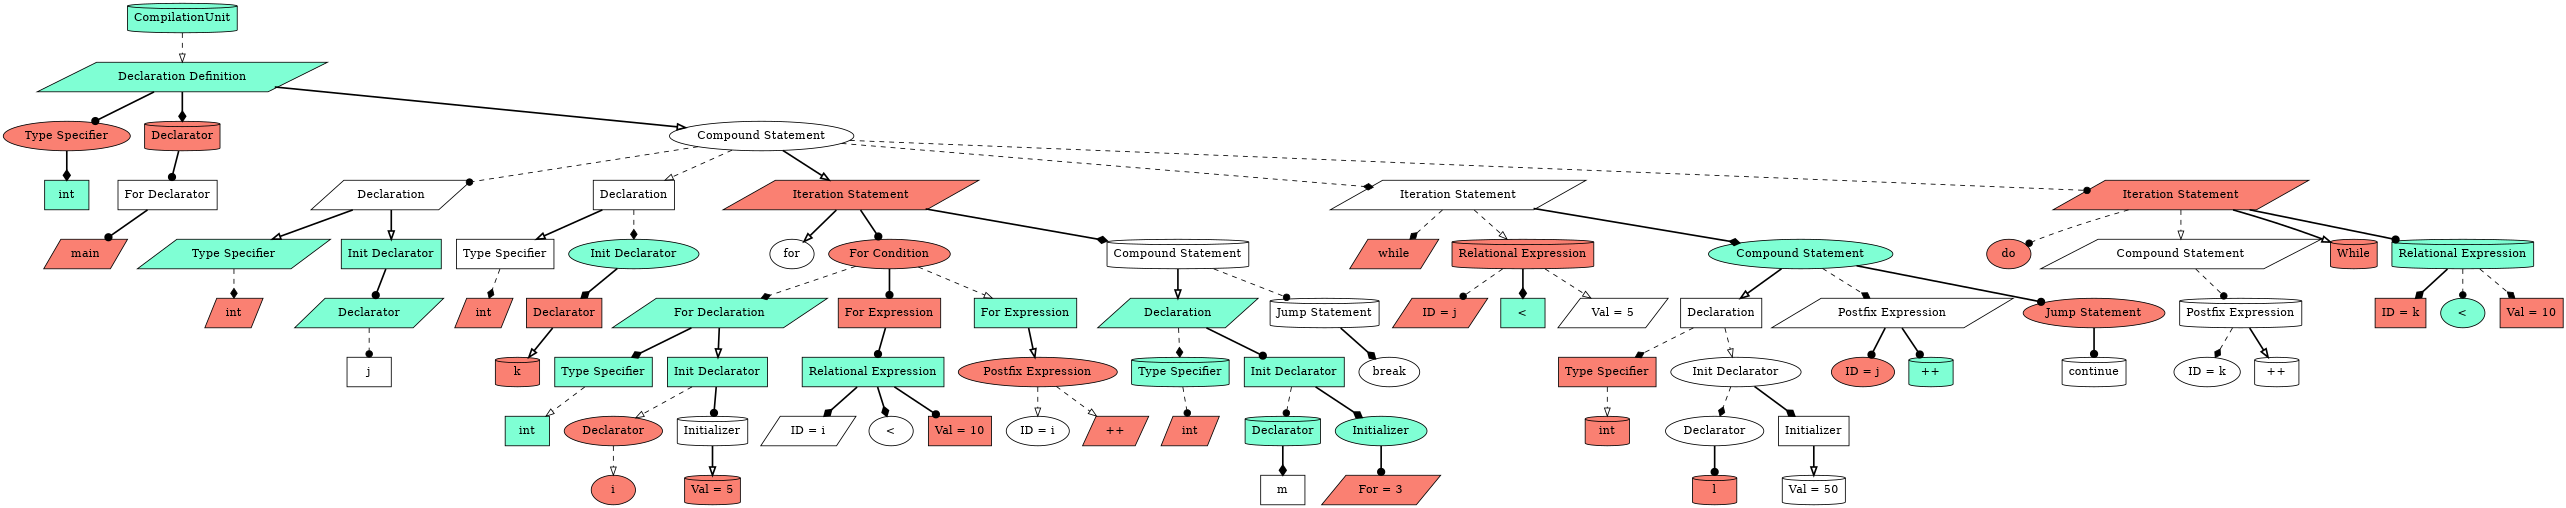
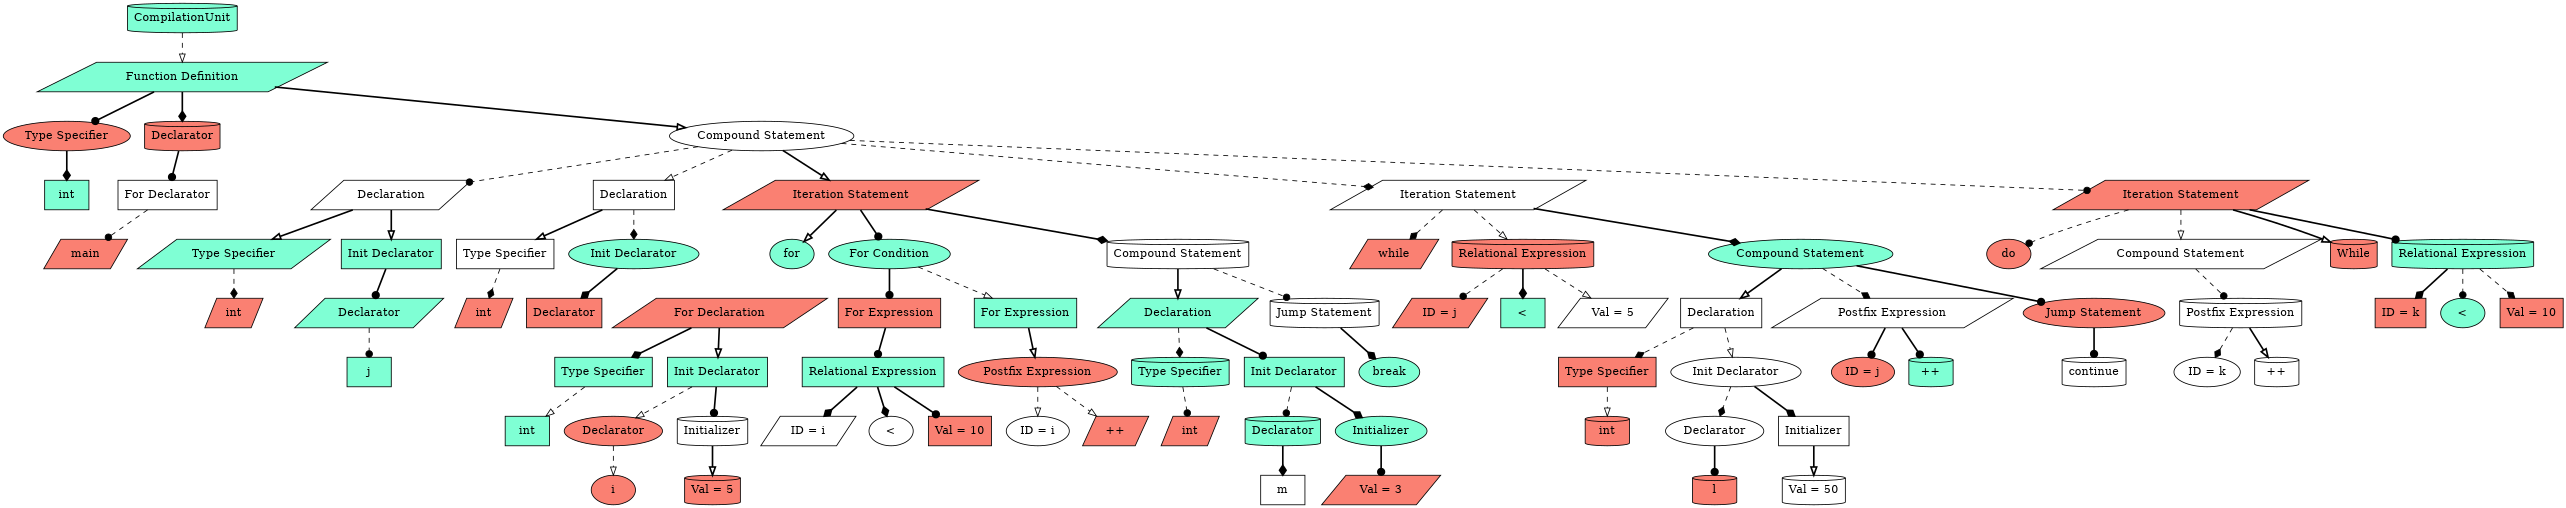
  digraph {
    node [fillcolor=salmon shape=box style=filled]
    edge [arrowhead=onormal style=bold]
    n1 [fillcolor=aquamarine label=CompilationUnit shape=cylinder]
-   n2 [fillcolor=aquamarine label="Declaration Definition" shape=parallelogram]
+   n2 [fillcolor=aquamarine label="Function Definition" shape=parallelogram]
    n3 [label="Type Specifier" shape=ellipse]
    n4 [label=Declarator shape=cylinder]
    n5 [fillcolor=white label="Compound Statement" shape=ellipse]
    n6 [fillcolor=aquamarine label=int]
    n7 [fillcolor=white label="For Declarator"]
    n8 [fillcolor=white label=Declaration shape=parallelogram]
    n9 [fillcolor=white label=Declaration]
    n10 [label="Iteration Statement" shape=parallelogram]
    n11 [fillcolor=white label="Iteration Statement" shape=parallelogram]
    n12 [label="Iteration Statement" shape=parallelogram]
    n13 [label=main shape=parallelogram]
    n14 [fillcolor=aquamarine label="Type Specifier" shape=parallelogram]
    n15 [fillcolor=aquamarine label="Init Declarator"]
    n16 [fillcolor=white label="Type Specifier"]
    n17 [fillcolor=aquamarine label="Init Declarator" shape=ellipse]
-   n18 [fillcolor=white label=for shape=ellipse]
-   n19 [label="For Condition" shape=ellipse]
+   n18 [fillcolor=aquamarine label=for shape=ellipse]
+   n19 [fillcolor=aquamarine label="For Condition" shape=ellipse]
    n20 [fillcolor=white label="Compound Statement" shape=cylinder]
    n21 [label=while shape=parallelogram]
    n22 [label="Relational Expression" shape=cylinder]
    n23 [fillcolor=aquamarine label="Compound Statement" shape=ellipse]
    n24 [label=do shape=ellipse]
    n25 [fillcolor=white label="Compound Statement" shape=parallelogram]
    n26 [label=While shape=cylinder]
    n27 [fillcolor=aquamarine label="Relational Expression" shape=cylinder]
    n28 [label=int shape=parallelogram]
    n29 [fillcolor=aquamarine label=Declarator shape=parallelogram]
-   n30 [fillcolor=white label=j]
+   n30 [fillcolor=aquamarine label=j]
    n31 [label=int shape=parallelogram]
    n32 [label=Declarator]
-   n33 [label=k shape=cylinder]
-   n34 [fillcolor=aquamarine label="For Declaration" shape=parallelogram]
+   n34 [label="For Declaration" shape=parallelogram]
    n35 [label="For Expression"]
    n36 [fillcolor=aquamarine label="For Expression"]
    n37 [fillcolor=aquamarine label=Declaration shape=parallelogram]
    n38 [fillcolor=white label="Jump Statement" shape=cylinder]
    n39 [fillcolor=aquamarine label="Type Specifier"]
    n40 [fillcolor=aquamarine label="Init Declarator"]
    n41 [fillcolor=aquamarine label="Relational Expression"]
    n42 [label="Postfix Expression" shape=ellipse]
    n43 [fillcolor=aquamarine label=int]
    n44 [label=Declarator shape=ellipse]
    n45 [fillcolor=white label=Initializer shape=cylinder]
    n46 [label=i shape=ellipse]
    n47 [label="Val = 5" shape=cylinder]
    n48 [fillcolor=white label="ID = i" shape=parallelogram]
    n49 [fillcolor=white label="<" shape=ellipse]
    n50 [label="Val = 10"]
    n51 [fillcolor=white label="ID = i" shape=ellipse]
    n52 [label="++" shape=parallelogram]
    n53 [fillcolor=aquamarine label="Type Specifier" shape=cylinder]
    n54 [fillcolor=aquamarine label="Init Declarator"]
-   n55 [fillcolor=white label=break shape=ellipse]
+   n55 [fillcolor=aquamarine label=break shape=ellipse]
    n56 [label=int shape=parallelogram]
    n57 [fillcolor=aquamarine label=Declarator shape=cylinder]
    n58 [fillcolor=aquamarine label=Initializer shape=ellipse]
    n59 [fillcolor=white label=m]
-   n60 [label="For = 3" shape=parallelogram]
+   n60 [label="Val = 3" shape=parallelogram]
    n61 [label="ID = j" shape=parallelogram]
    n62 [fillcolor=aquamarine label="<"]
    n63 [fillcolor=white label="Val = 5" shape=parallelogram]
    n64 [fillcolor=white label=Declaration]
    n65 [fillcolor=white label="Postfix Expression" shape=parallelogram]
    n66 [label="Jump Statement" shape=ellipse]
    n67 [label="Type Specifier"]
    n68 [fillcolor=white label="Init Declarator" shape=ellipse]
    n69 [label="ID = j" shape=ellipse]
    n70 [fillcolor=aquamarine label="++" shape=cylinder]
    n71 [fillcolor=white label=continue shape=cylinder]
    n72 [label=int shape=cylinder]
    n73 [fillcolor=white label=Declarator shape=ellipse]
    n74 [fillcolor=white label=Initializer]
    n75 [label=l shape=cylinder]
    n76 [fillcolor=white label="Val = 50" shape=cylinder]
    n77 [fillcolor=white label="Postfix Expression" shape=cylinder]
    n78 [label="ID = k"]
    n79 [fillcolor=aquamarine label="<" shape=ellipse]
    n80 [label="Val = 10"]
    n81 [fillcolor=white label="ID = k" shape=ellipse]
    n82 [fillcolor=white label="++" shape=cylinder]
    n1 -> n2 [style=dashed]
    n2 -> n3 [arrowhead=dot]
    n2 -> n4 [arrowhead=diamond]
    n2 -> n5
    n3 -> n6 [arrowhead=diamond]
    n4 -> n7 [arrowhead=dot]
    n5 -> n8 [arrowhead=dot style=dashed]
    n5 -> n9 [style=dashed]
    n5 -> n10
    n5 -> n11 [arrowhead=diamond style=dashed]
    n5 -> n12 [arrowhead=dot style=dashed]
-   n7 -> n13 [arrowhead=dot]
+   n7 -> n13 [arrowhead=dot style=dashed]
    n8 -> n14
    n8 -> n15
    n9 -> n16
    n9 -> n17 [arrowhead=diamond style=dashed]
    n10 -> n18
    n10 -> n19 [arrowhead=dot]
    n10 -> n20 [arrowhead=diamond]
    n11 -> n21 [arrowhead=diamond style=dashed]
    n11 -> n22 [style=dashed]
    n11 -> n23 [arrowhead=diamond]
    n12 -> n24 [arrowhead=dot style=dashed]
    n12 -> n25 [style=dashed]
    n12 -> n26
    n12 -> n27 [arrowhead=dot]
    n14 -> n28 [arrowhead=diamond style=dashed]
    n15 -> n29 [arrowhead=dot]
    n16 -> n31 [arrowhead=diamond style=dashed]
    n17 -> n32 [arrowhead=diamond]
-   n19 -> n34 [arrowhead=diamond style=dashed]
    n19 -> n35 [arrowhead=dot]
    n19 -> n36 [style=dashed]
    n20 -> n37
    n20 -> n38 [arrowhead=dot style=dashed]
    n22 -> n61 [arrowhead=dot style=dashed]
    n22 -> n62 [arrowhead=diamond]
    n22 -> n63 [style=dashed]
    n23 -> n64
    n23 -> n65 [arrowhead=diamond style=dashed]
    n23 -> n66 [arrowhead=dot]
    n25 -> n77 [arrowhead=dot style=dashed]
    n27 -> n78 [arrowhead=diamond]
    n27 -> n79 [arrowhead=dot style=dashed]
    n27 -> n80 [arrowhead=diamond style=dashed]
    n29 -> n30 [arrowhead=dot style=dashed]
-   n32 -> n33
    n34 -> n39 [arrowhead=diamond]
    n34 -> n40
    n35 -> n41 [arrowhead=dot]
    n36 -> n42
    n37 -> n53 [arrowhead=diamond style=dashed]
    n37 -> n54 [arrowhead=dot]
    n38 -> n55 [arrowhead=diamond]
    n39 -> n43 [style=dashed]
    n40 -> n44 [style=dashed]
    n40 -> n45 [arrowhead=dot]
    n41 -> n48 [arrowhead=diamond]
    n41 -> n49 [arrowhead=diamond]
    n41 -> n50 [arrowhead=dot]
    n42 -> n51 [style=dashed]
    n42 -> n52 [style=dashed]
    n44 -> n46 [style=dashed]
    n45 -> n47
    n53 -> n56 [arrowhead=dot style=dashed]
    n54 -> n57 [arrowhead=dot style=dashed]
    n54 -> n58 [arrowhead=diamond]
    n57 -> n59 [arrowhead=diamond]
    n58 -> n60 [arrowhead=dot]
    n64 -> n67 [arrowhead=diamond style=dashed]
    n64 -> n68 [style=dashed]
    n65 -> n69 [arrowhead=dot]
    n65 -> n70 [arrowhead=dot]
    n66 -> n71 [arrowhead=dot]
    n67 -> n72 [style=dashed]
    n68 -> n73 [arrowhead=diamond style=dashed]
    n68 -> n74 [arrowhead=diamond]
    n73 -> n75 [arrowhead=dot]
    n74 -> n76
    n77 -> n81 [arrowhead=diamond style=dashed]
    n77 -> n82
  }
